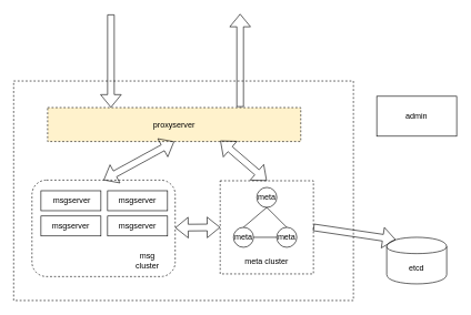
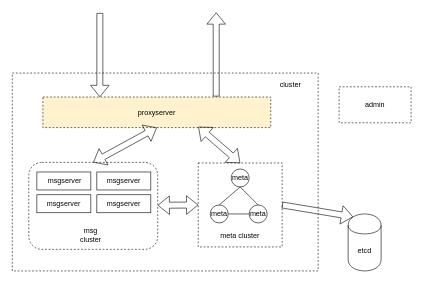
  <mxCell id="0" />
  <mxCell id="1" parent="0" />
  <mxCell id="2" value="" style="rounded=0;whiteSpace=wrap;html=1;dashed=1;" vertex="1" parent="1"><mxGeometry x="20" y="121" width="510" height="330" as="geometry" /></mxCell>
  <mxCell id="3" value="" style="rounded=1;whiteSpace=wrap;html=1;dashed=1;" vertex="1" parent="1"><mxGeometry x="47.5" y="270" width="215" height="145" as="geometry" /></mxCell>
  <mxCell id="4" value="proxyserver" style="rounded=0;whiteSpace=wrap;html=1;dashed=1;fillColor=#fff2cc;" vertex="1" parent="1"><mxGeometry x="71" y="161" width="380" height="51" as="geometry" /></mxCell>
  <mxCell id="5" value="&lt;br&gt;&lt;br&gt;&lt;br&gt;&lt;br&gt;&lt;br&gt;&lt;br&gt;&lt;br&gt;meta cluster&lt;br&gt;" style="whiteSpace=wrap;html=1;aspect=fixed;dashed=1;" vertex="1" parent="1"><mxGeometry x="330" y="271" width="140" height="140" as="geometry" /></mxCell>
  <mxCell id="6" value="meta" style="ellipse;whiteSpace=wrap;html=1;aspect=fixed;" vertex="1" parent="1"><mxGeometry x="385" y="281" width="30" height="30" as="geometry" /></mxCell>
  <mxCell id="7" value="meta" style="ellipse;whiteSpace=wrap;html=1;aspect=fixed;" vertex="1" parent="1"><mxGeometry x="415" y="341" width="30" height="30" as="geometry" /></mxCell>
  <mxCell id="8" value="meta" style="ellipse;whiteSpace=wrap;html=1;aspect=fixed;" vertex="1" parent="1"><mxGeometry x="350" y="341" width="30" height="30" as="geometry" /></mxCell>
  <mxCell id="9" value="" style="endArrow=none;html=1;exitX=0.5;exitY=0;exitDx=0;exitDy=0;entryX=0.5;entryY=1;entryDx=0;entryDy=0;" edge="1" parent="1" source="8" target="6"><mxGeometry width="50" height="50" relative="1" as="geometry"><mxPoint x="90" y="481" as="sourcePoint" /><mxPoint x="140" y="431" as="targetPoint" /></mxGeometry></mxCell>
  <mxCell id="10" value="" style="endArrow=none;html=1;exitX=1;exitY=0.5;exitDx=0;exitDy=0;entryX=0;entryY=0.5;entryDx=0;entryDy=0;" edge="1" parent="1" source="8" target="7"><mxGeometry width="50" height="50" relative="1" as="geometry"><mxPoint x="375" y="351" as="sourcePoint" /><mxPoint x="410" y="321" as="targetPoint" /></mxGeometry></mxCell>
  <mxCell id="11" value="" style="endArrow=none;html=1;exitX=0.5;exitY=0;exitDx=0;exitDy=0;entryX=0.5;entryY=1;entryDx=0;entryDy=0;" edge="1" parent="1" source="7" target="6"><mxGeometry width="50" height="50" relative="1" as="geometry"><mxPoint x="375" y="351" as="sourcePoint" /><mxPoint x="410" y="321" as="targetPoint" /></mxGeometry></mxCell>
- <mxCell id="13" value="etcd&lt;br&gt;" style="shape=cylinder;whiteSpace=wrap;html=1;boundedLbl=1;backgroundOutline=1;" vertex="1" parent="1"><mxGeometry x="580" y="356" width="90" height="70" as="geometry" /></mxCell>
+ <mxCell id="12" value="cluster&lt;br&gt;" style="text;html=1;strokeColor=none;fillColor=none;align=center;verticalAlign=middle;whiteSpace=wrap;rounded=0;" vertex="1" parent="1"><mxGeometry x="464" y="131" width="40" height="20" as="geometry" /></mxCell>
+ <mxCell id="13" value="etcd&lt;br&gt;" style="shape=cylinder;whiteSpace=wrap;html=1;boundedLbl=1;backgroundOutline=1;" vertex="1" parent="1"><mxGeometry x="580" y="356" width="55" height="95" as="geometry" /></mxCell>
  <mxCell id="14" value="" style="shape=flexArrow;endArrow=classic;html=1;exitX=1;exitY=0.5;exitDx=0;exitDy=0;entryX=0.15;entryY=0.05;entryDx=0;entryDy=0;entryPerimeter=0;" edge="1" parent="1" source="5" target="13"><mxGeometry width="50" height="50" relative="1" as="geometry"><mxPoint x="20" y="521" as="sourcePoint" /><mxPoint x="70" y="471" as="targetPoint" /></mxGeometry></mxCell>
- <mxCell id="15" value="admin&lt;br&gt;" style="rounded=0;whiteSpace=wrap;html=1;" vertex="1" parent="1"><mxGeometry x="565" y="144" width="120" height="60" as="geometry" /></mxCell>
+ <mxCell id="15" value="admin&lt;br&gt;" style="rounded=0;whiteSpace=wrap;html=1;dashed=1;" vertex="1" parent="1"><mxGeometry x="565" y="144" width="120" height="60" as="geometry" /></mxCell>
  <mxCell id="16" value="&amp;nbsp;msgserver" style="rounded=0;whiteSpace=wrap;html=1;" vertex="1" parent="1"><mxGeometry x="61" y="286" width="90" height="30" as="geometry" /></mxCell>
  <mxCell id="17" value="msgserver" style="rounded=0;whiteSpace=wrap;html=1;" vertex="1" parent="1"><mxGeometry x="161" y="286" width="90" height="30" as="geometry" /></mxCell>
  <mxCell id="18" value="msgserver" style="rounded=0;whiteSpace=wrap;html=1;" vertex="1" parent="1"><mxGeometry x="61" y="324" width="90" height="30" as="geometry" /></mxCell>
  <mxCell id="19" value="msgserver" style="rounded=0;whiteSpace=wrap;html=1;" vertex="1" parent="1"><mxGeometry x="161" y="324" width="90" height="30" as="geometry" /></mxCell>
- <mxCell id="20" value="msg cluster&lt;br&gt;" style="text;html=1;strokeColor=none;fillColor=none;align=center;verticalAlign=middle;whiteSpace=wrap;rounded=0;dashed=1;" vertex="1" parent="1"><mxGeometry x="201" y="381" width="40" height="20" as="geometry" /></mxCell>
+ <mxCell id="20" value="msg cluster&lt;br&gt;" style="text;html=1;strokeColor=none;fillColor=none;align=center;verticalAlign=middle;whiteSpace=wrap;rounded=0;dashed=1;" vertex="1" parent="1"><mxGeometry x="131" y="381" width="40" height="20" as="geometry" /></mxCell>
  <mxCell id="21" value="" style="shape=flexArrow;endArrow=classic;startArrow=classic;html=1;exitX=0;exitY=0.5;exitDx=0;exitDy=0;" edge="1" parent="1" source="5" target="3"><mxGeometry width="50" height="50" relative="1" as="geometry"><mxPoint x="20" y="521" as="sourcePoint" /><mxPoint x="70" y="471" as="targetPoint" /></mxGeometry></mxCell>
  <mxCell id="22" value="" style="shape=flexArrow;endArrow=classic;startArrow=classic;html=1;entryX=0.5;entryY=1;entryDx=0;entryDy=0;exitX=0.5;exitY=0;exitDx=0;exitDy=0;" edge="1" parent="1" source="3" target="4"><mxGeometry width="50" height="50" relative="1" as="geometry"><mxPoint x="20" y="521" as="sourcePoint" /><mxPoint x="70" y="471" as="targetPoint" /></mxGeometry></mxCell>
  <mxCell id="23" value="" style="shape=flexArrow;endArrow=classic;startArrow=classic;html=1;exitX=0.5;exitY=0;exitDx=0;exitDy=0;entryX=0.682;entryY=0.975;entryDx=0;entryDy=0;entryPerimeter=0;" edge="1" parent="1" source="5" target="4"><mxGeometry width="50" height="50" relative="1" as="geometry"><mxPoint x="20" y="521" as="sourcePoint" /><mxPoint x="70" y="471" as="targetPoint" /></mxGeometry></mxCell>
  <mxCell id="24" value="" style="shape=flexArrow;endArrow=classic;html=1;entryX=0.25;entryY=0;entryDx=0;entryDy=0;" edge="1" parent="1" target="4"><mxGeometry width="50" height="50" relative="1" as="geometry"><mxPoint x="166" y="21" as="sourcePoint" /><mxPoint x="206" y="-29" as="targetPoint" /></mxGeometry></mxCell>
  <mxCell id="25" value="" style="shape=flexArrow;endArrow=classic;html=1;exitX=0.75;exitY=0;exitDx=0;exitDy=0;" edge="1" parent="1"><mxGeometry width="50" height="50" relative="1" as="geometry"><mxPoint x="360" y="160" as="sourcePoint" /><mxPoint x="360" y="20" as="targetPoint" /></mxGeometry></mxCell>
